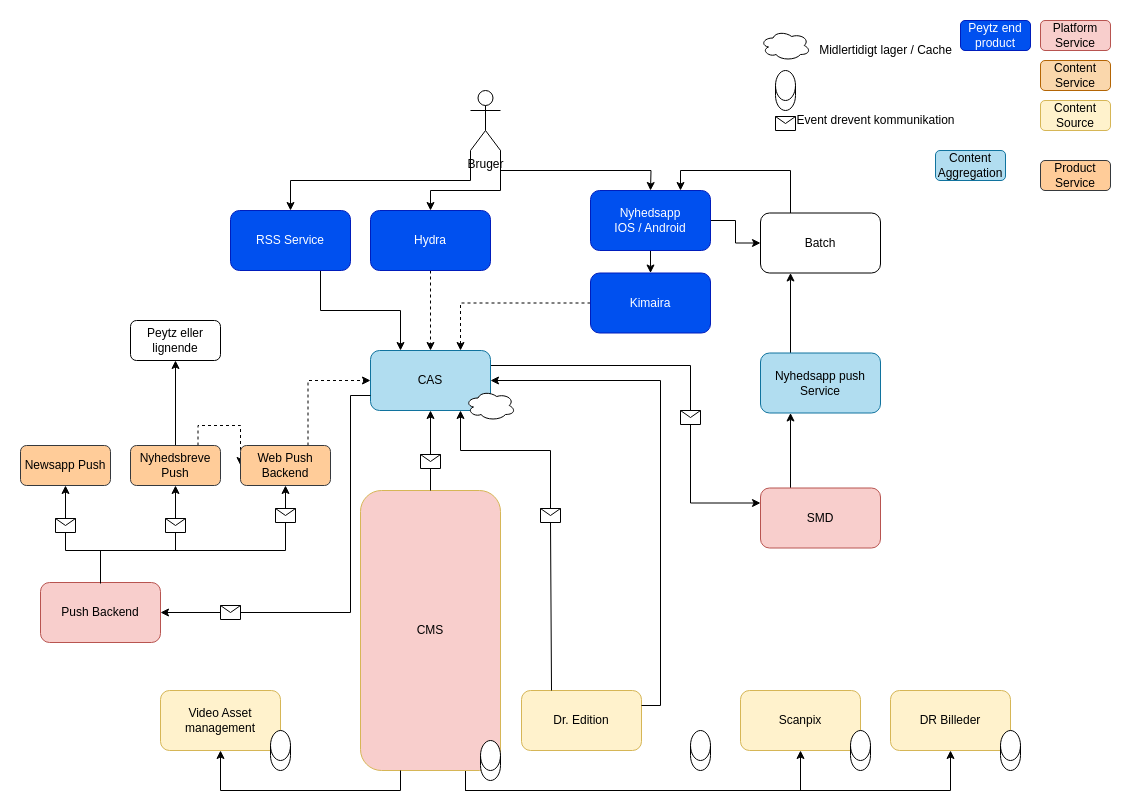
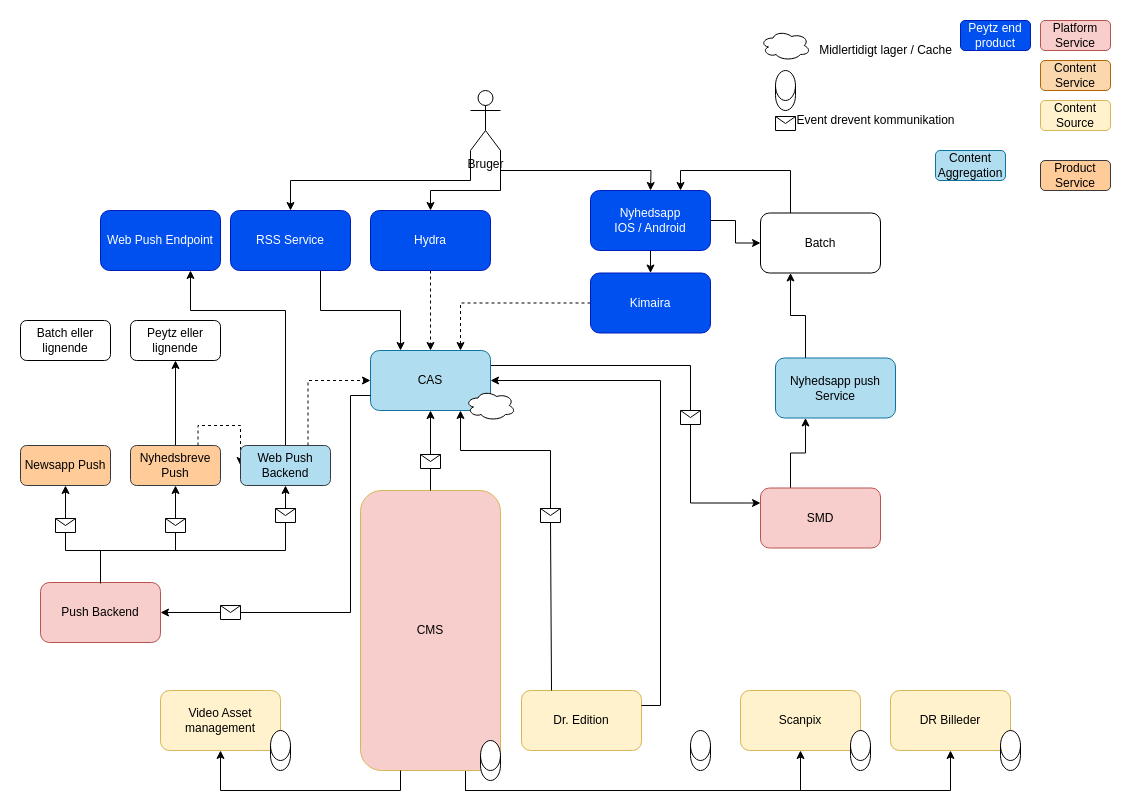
  <mxCell id="0" />
  <mxCell id="1" parent="0" />
  <mxCell id="2" style="edgeStyle=orthogonalEdgeStyle;rounded=0;jumpStyle=arc;orthogonalLoop=1;jettySize=auto;html=1;exitX=0.75;exitY=1;exitDx=0;exitDy=0;entryX=0.5;entryY=1;entryDx=0;entryDy=0;" edge="1" parent="1" source="4" target="29"><mxGeometry relative="1" as="geometry" /></mxCell>
  <mxCell id="3" style="edgeStyle=orthogonalEdgeStyle;rounded=0;jumpStyle=arc;orthogonalLoop=1;jettySize=auto;html=1;exitX=0.75;exitY=1;exitDx=0;exitDy=0;entryX=0.5;entryY=1;entryDx=0;entryDy=0;" edge="1" parent="1" source="4" target="31"><mxGeometry relative="1" as="geometry" /></mxCell>
  <mxCell id="4" value="CMS" style="rounded=1;whiteSpace=wrap;html=1;fillColor=#f8cecc;strokeColor=#d6b656;" vertex="1" parent="1"><mxGeometry x="360" y="490" width="140" height="280" as="geometry" /></mxCell>
  <mxCell id="5" style="edgeStyle=orthogonalEdgeStyle;rounded=0;orthogonalLoop=1;jettySize=auto;html=1;exitX=0.5;exitY=0;exitDx=0;exitDy=0;entryX=0.5;entryY=1;entryDx=0;entryDy=0;startArrow=none;" edge="1" parent="1" source="25" target="9"><mxGeometry relative="1" as="geometry" /></mxCell>
  <mxCell id="6" style="edgeStyle=orthogonalEdgeStyle;rounded=0;orthogonalLoop=1;jettySize=auto;html=1;exitX=0.5;exitY=1;exitDx=0;exitDy=0;entryX=0.5;entryY=0;entryDx=0;entryDy=0;dashed=1;" edge="1" parent="1" source="10" target="9"><mxGeometry relative="1" as="geometry" /></mxCell>
  <mxCell id="7" style="edgeStyle=orthogonalEdgeStyle;rounded=0;jumpStyle=arc;orthogonalLoop=1;jettySize=auto;html=1;exitX=1;exitY=0.25;exitDx=0;exitDy=0;entryX=0;entryY=0.25;entryDx=0;entryDy=0;strokeColor=#000000;" edge="1" parent="1" source="9" target="44"><mxGeometry relative="1" as="geometry"><Array as="points"><mxPoint x="690" y="365" /><mxPoint x="690" y="503" /></Array></mxGeometry></mxCell>
  <mxCell id="8" style="edgeStyle=orthogonalEdgeStyle;rounded=0;orthogonalLoop=1;jettySize=auto;html=1;exitX=0;exitY=0.25;exitDx=0;exitDy=0;entryX=1;entryY=0.5;entryDx=0;entryDy=0;startArrow=none;" edge="1" parent="1" target="21"><mxGeometry relative="1" as="geometry"><mxPoint x="220" y="608.5" as="sourcePoint" /><Array as="points"><mxPoint x="220" y="612" /></Array></mxGeometry></mxCell>
  <mxCell id="9" value="CAS" style="rounded=1;whiteSpace=wrap;html=1;fillColor=#b1ddf0;strokeColor=#10739e;" vertex="1" parent="1"><mxGeometry x="370" y="350" width="120" height="60" as="geometry" /></mxCell>
  <mxCell id="10" value="Hydra" style="rounded=1;whiteSpace=wrap;html=1;fillColor=#0050ef;strokeColor=#001DBC;fontColor=#ffffff;" vertex="1" parent="1"><mxGeometry x="370" y="210" width="120" height="60" as="geometry" /></mxCell>
  <mxCell id="11" style="edgeStyle=orthogonalEdgeStyle;rounded=0;orthogonalLoop=1;jettySize=auto;html=1;exitX=0.5;exitY=1;exitDx=0;exitDy=0;entryX=0.5;entryY=1;entryDx=0;entryDy=0;" edge="1" parent="1" target="12"><mxGeometry relative="1" as="geometry"><mxPoint x="400" y="770" as="sourcePoint" /><Array as="points"><mxPoint x="400" y="790" /><mxPoint x="220" y="790" /></Array></mxGeometry></mxCell>
  <mxCell id="12" value="Video Asset management" style="rounded=1;whiteSpace=wrap;html=1;fillColor=#fff2cc;strokeColor=#d6b656;" vertex="1" parent="1"><mxGeometry x="160" y="690" width="120" height="60" as="geometry" /></mxCell>
  <mxCell id="13" value="" style="shape=cylinder3;whiteSpace=wrap;html=1;boundedLbl=1;backgroundOutline=1;size=15;" vertex="1" parent="1"><mxGeometry x="480" y="740" width="20" height="40" as="geometry" /></mxCell>
  <mxCell id="14" value="" style="shape=cylinder3;whiteSpace=wrap;html=1;boundedLbl=1;backgroundOutline=1;size=15;" vertex="1" parent="1"><mxGeometry x="270" y="730" width="20" height="40" as="geometry" /></mxCell>
  <mxCell id="15" value="" style="edgeStyle=orthogonalEdgeStyle;rounded=0;jumpStyle=arc;orthogonalLoop=1;jettySize=auto;html=1;" edge="1" parent="1" source="17" target="46"><mxGeometry relative="1" as="geometry" /></mxCell>
  <mxCell id="16" style="edgeStyle=orthogonalEdgeStyle;rounded=0;jumpStyle=arc;orthogonalLoop=1;jettySize=auto;html=1;exitX=0.5;exitY=1;exitDx=0;exitDy=0;entryX=0.5;entryY=0;entryDx=0;entryDy=0;" edge="1" parent="1" source="17" target="49"><mxGeometry relative="1" as="geometry" /></mxCell>
  <mxCell id="17" value="Nyhedsapp&lt;br&gt;IOS / Android" style="rounded=1;whiteSpace=wrap;html=1;fillColor=#0050ef;strokeColor=#001DBC;fontColor=#ffffff;" vertex="1" parent="1"><mxGeometry x="590" y="190" width="120" height="60" as="geometry" /></mxCell>
  <mxCell id="18" style="edgeStyle=orthogonalEdgeStyle;rounded=0;orthogonalLoop=1;jettySize=auto;html=1;exitX=0.5;exitY=0;exitDx=0;exitDy=0;entryX=0.5;entryY=1;entryDx=0;entryDy=0;startArrow=none;" edge="1" parent="1" source="67" target="61"><mxGeometry relative="1" as="geometry" /></mxCell>
  <mxCell id="19" style="edgeStyle=orthogonalEdgeStyle;rounded=0;orthogonalLoop=1;jettySize=auto;html=1;exitX=0.5;exitY=0;exitDx=0;exitDy=0;entryX=0.5;entryY=1;entryDx=0;entryDy=0;startArrow=none;" edge="1" parent="1" source="65" target="64"><mxGeometry relative="1" as="geometry" /></mxCell>
  <mxCell id="20" style="edgeStyle=orthogonalEdgeStyle;rounded=0;orthogonalLoop=1;jettySize=auto;html=1;exitX=0.5;exitY=0;exitDx=0;exitDy=0;entryX=0.5;entryY=1;entryDx=0;entryDy=0;startArrow=none;" edge="1" parent="1" source="77" target="76"><mxGeometry relative="1" as="geometry"><Array as="points" /></mxGeometry></mxCell>
  <mxCell id="21" value="Push Backend" style="rounded=1;whiteSpace=wrap;html=1;fillColor=#f8cecc;strokeColor=#b85450;" vertex="1" parent="1"><mxGeometry x="40" y="582" width="120" height="60" as="geometry" /></mxCell>
  <mxCell id="22" style="edgeStyle=orthogonalEdgeStyle;rounded=0;orthogonalLoop=1;jettySize=auto;html=1;entryX=0.75;entryY=1;entryDx=0;entryDy=0;jumpStyle=arc;startArrow=none;exitX=0.5;exitY=0;exitDx=0;exitDy=0;" edge="1" parent="1" source="27" target="9"><mxGeometry relative="1" as="geometry"><Array as="points"><mxPoint x="550" y="450" /><mxPoint x="460" y="450" /></Array><mxPoint x="550" y="500" as="sourcePoint" /></mxGeometry></mxCell>
  <mxCell id="23" value="Dr. Edition" style="rounded=1;whiteSpace=wrap;html=1;fillColor=#fff2cc;strokeColor=#d6b656;" vertex="1" parent="1"><mxGeometry x="521" y="690" width="120" height="60" as="geometry" /></mxCell>
  <mxCell id="24" value="" style="shape=cylinder3;whiteSpace=wrap;html=1;boundedLbl=1;backgroundOutline=1;size=15;" vertex="1" parent="1"><mxGeometry x="690" y="730" width="20" height="40" as="geometry" /></mxCell>
  <mxCell id="25" value="" style="shape=message;html=1;outlineConnect=0;" vertex="1" parent="1"><mxGeometry x="420" y="454" width="20" height="14" as="geometry" /></mxCell>
  <mxCell id="26" value="" style="edgeStyle=orthogonalEdgeStyle;rounded=0;orthogonalLoop=1;jettySize=auto;html=1;exitX=0.5;exitY=0;exitDx=0;exitDy=0;entryX=0.5;entryY=1;entryDx=0;entryDy=0;endArrow=none;" edge="1" parent="1" source="4" target="25"><mxGeometry relative="1" as="geometry"><mxPoint x="430" y="500" as="sourcePoint" /><mxPoint x="430" y="410" as="targetPoint" /></mxGeometry></mxCell>
  <mxCell id="27" value="" style="shape=message;html=1;outlineConnect=0;" vertex="1" parent="1"><mxGeometry x="540" y="508" width="20" height="14" as="geometry" /></mxCell>
  <mxCell id="28" value="" style="edgeStyle=orthogonalEdgeStyle;rounded=0;orthogonalLoop=1;jettySize=auto;html=1;exitX=0.25;exitY=0;exitDx=0;exitDy=0;entryX=0.5;entryY=1;entryDx=0;entryDy=0;jumpStyle=arc;endArrow=none;" edge="1" parent="1" source="23" target="27"><mxGeometry relative="1" as="geometry"><Array as="points"><mxPoint x="551" y="550" /><mxPoint x="550" y="550" /></Array><mxPoint x="650" y="690" as="sourcePoint" /><mxPoint x="460" y="410" as="targetPoint" /></mxGeometry></mxCell>
  <mxCell id="29" value="Scanpix" style="rounded=1;whiteSpace=wrap;html=1;fillColor=#fff2cc;strokeColor=#d6b656;" vertex="1" parent="1"><mxGeometry x="740" y="690" width="120" height="60" as="geometry" /></mxCell>
  <mxCell id="30" value="" style="shape=cylinder3;whiteSpace=wrap;html=1;boundedLbl=1;backgroundOutline=1;size=15;" vertex="1" parent="1"><mxGeometry x="850" y="730" width="20" height="40" as="geometry" /></mxCell>
  <mxCell id="31" value="DR Billeder" style="rounded=1;whiteSpace=wrap;html=1;fillColor=#fff2cc;strokeColor=#d6b656;" vertex="1" parent="1"><mxGeometry x="890" y="690" width="120" height="60" as="geometry" /></mxCell>
  <mxCell id="32" value="" style="shape=cylinder3;whiteSpace=wrap;html=1;boundedLbl=1;backgroundOutline=1;size=15;" vertex="1" parent="1"><mxGeometry x="1000" y="730" width="20" height="40" as="geometry" /></mxCell>
  <mxCell id="33" style="edgeStyle=orthogonalEdgeStyle;rounded=0;jumpStyle=arc;orthogonalLoop=1;jettySize=auto;html=1;entryX=0.5;entryY=0;entryDx=0;entryDy=0;exitX=1;exitY=1;exitDx=0;exitDy=0;exitPerimeter=0;" edge="1" parent="1" source="36"><mxGeometry relative="1" as="geometry"><mxPoint x="500" y="160" as="sourcePoint" /><mxPoint x="430" y="210" as="targetPoint" /><Array as="points"><mxPoint x="500" y="190" /><mxPoint x="430" y="190" /></Array></mxGeometry></mxCell>
  <mxCell id="34" style="edgeStyle=orthogonalEdgeStyle;rounded=0;jumpStyle=arc;orthogonalLoop=1;jettySize=auto;html=1;exitX=1;exitY=1;exitDx=0;exitDy=0;exitPerimeter=0;" edge="1" parent="1" source="36"><mxGeometry relative="1" as="geometry"><mxPoint x="650" y="190" as="targetPoint" /></mxGeometry></mxCell>
  <mxCell id="35" style="edgeStyle=orthogonalEdgeStyle;rounded=0;orthogonalLoop=1;jettySize=auto;html=1;exitX=0;exitY=1;exitDx=0;exitDy=0;exitPerimeter=0;" edge="1" parent="1" source="36" target="39"><mxGeometry relative="1" as="geometry" /></mxCell>
  <mxCell id="36" value="Bruger" style="shape=umlActor;verticalLabelPosition=bottom;verticalAlign=top;html=1;outlineConnect=0;" vertex="1" parent="1"><mxGeometry x="470" y="90" width="30" height="60" as="geometry" /></mxCell>
  <mxCell id="37" value="" style="ellipse;shape=cloud;whiteSpace=wrap;html=1;" vertex="1" parent="1"><mxGeometry x="465" y="390" width="50" height="30" as="geometry" /></mxCell>
  <mxCell id="38" style="edgeStyle=orthogonalEdgeStyle;rounded=0;orthogonalLoop=1;jettySize=auto;html=1;exitX=0.75;exitY=1;exitDx=0;exitDy=0;entryX=0.25;entryY=0;entryDx=0;entryDy=0;" edge="1" parent="1" source="39" target="9"><mxGeometry relative="1" as="geometry" /></mxCell>
  <mxCell id="39" value="RSS Service" style="rounded=1;whiteSpace=wrap;html=1;fillColor=#0050ef;strokeColor=#001DBC;fontColor=#ffffff;" vertex="1" parent="1"><mxGeometry x="230" y="210" width="120" height="60" as="geometry" /></mxCell>
  <mxCell id="40" value="" style="endArrow=classic;html=1;exitX=1;exitY=0.25;exitDx=0;exitDy=0;entryX=1;entryY=0.5;entryDx=0;entryDy=0;jumpStyle=arc;rounded=0;" edge="1" parent="1" source="23" target="9"><mxGeometry width="50" height="50" relative="1" as="geometry"><mxPoint x="750" y="390" as="sourcePoint" /><mxPoint x="700" y="440" as="targetPoint" /><Array as="points"><mxPoint x="660" y="705" /><mxPoint x="660" y="380" /></Array></mxGeometry></mxCell>
  <mxCell id="41" style="edgeStyle=orthogonalEdgeStyle;rounded=0;jumpStyle=arc;orthogonalLoop=1;jettySize=auto;html=1;exitX=0.25;exitY=0;exitDx=0;exitDy=0;entryX=0.25;entryY=1;entryDx=0;entryDy=0;strokeColor=#000000;" edge="1" parent="1" source="42" target="46"><mxGeometry relative="1" as="geometry" /></mxCell>
- <mxCell id="42" value="Nyhedsapp push Service" style="rounded=1;whiteSpace=wrap;html=1;fillColor=#b1ddf0;strokeColor=#10739e;" vertex="1" parent="1"><mxGeometry x="760" y="352.5" width="120" height="60" as="geometry" /></mxCell>
+ <mxCell id="42" value="Nyhedsapp push Service" style="rounded=1;whiteSpace=wrap;html=1;fillColor=#b1ddf0;strokeColor=#10739e;" vertex="1" parent="1"><mxGeometry x="775" y="357.5" width="120" height="60" as="geometry" /></mxCell>
  <mxCell id="43" style="edgeStyle=orthogonalEdgeStyle;rounded=0;jumpStyle=arc;orthogonalLoop=1;jettySize=auto;html=1;exitX=0.25;exitY=0;exitDx=0;exitDy=0;entryX=0.25;entryY=1;entryDx=0;entryDy=0;strokeColor=#000000;" edge="1" parent="1" source="44" target="42"><mxGeometry relative="1" as="geometry" /></mxCell>
  <mxCell id="44" value="SMD" style="rounded=1;whiteSpace=wrap;html=1;fillColor=#f8cecc;strokeColor=#b85450;" vertex="1" parent="1"><mxGeometry x="760" y="487.5" width="120" height="60" as="geometry" /></mxCell>
  <mxCell id="45" style="edgeStyle=orthogonalEdgeStyle;rounded=0;jumpStyle=arc;orthogonalLoop=1;jettySize=auto;html=1;exitX=0.25;exitY=0;exitDx=0;exitDy=0;strokeColor=#000000;" edge="1" parent="1" source="46" target="17"><mxGeometry relative="1" as="geometry"><mxPoint x="680" y="210" as="targetPoint" /><Array as="points"><mxPoint x="790" y="170" /><mxPoint x="680" y="170" /></Array></mxGeometry></mxCell>
  <mxCell id="46" value="Batch" style="rounded=1;whiteSpace=wrap;html=1;fillColor=default;strokeColor=default;fontColor=default;" vertex="1" parent="1"><mxGeometry x="760" y="212.5" width="120" height="60" as="geometry" /></mxCell>
  <mxCell id="47" value="" style="shape=message;html=1;outlineConnect=0;" vertex="1" parent="1"><mxGeometry x="680" y="410" width="20" height="14" as="geometry" /></mxCell>
  <mxCell id="48" style="edgeStyle=orthogonalEdgeStyle;rounded=0;jumpStyle=arc;orthogonalLoop=1;jettySize=auto;html=1;exitX=0;exitY=0.5;exitDx=0;exitDy=0;entryX=0.75;entryY=0;entryDx=0;entryDy=0;dashed=1;" edge="1" parent="1" source="49" target="9"><mxGeometry relative="1" as="geometry" /></mxCell>
  <mxCell id="49" value="Kimaira" style="rounded=1;whiteSpace=wrap;html=1;fillColor=#0050ef;strokeColor=#001DBC;fontColor=#ffffff;" vertex="1" parent="1"><mxGeometry x="590" y="272.5" width="120" height="60" as="geometry" /></mxCell>
  <mxCell id="50" value="" style="ellipse;shape=cloud;whiteSpace=wrap;html=1;fillColor=default;strokeColor=default;fontColor=default;" vertex="1" parent="1"><mxGeometry x="760" y="30" width="50" height="30" as="geometry" /></mxCell>
  <mxCell id="51" value="" style="shape=cylinder3;whiteSpace=wrap;html=1;boundedLbl=1;backgroundOutline=1;size=15;fillColor=default;strokeColor=default;fontColor=default;" vertex="1" parent="1"><mxGeometry x="775" y="70" width="20" height="40" as="geometry" /></mxCell>
  <mxCell id="52" value="Midlertidigt lager / Cache" style="text;html=1;align=center;verticalAlign=middle;resizable=0;points=[];autosize=1;strokeColor=none;fillColor=none;fontColor=default;" vertex="1" parent="1"><mxGeometry x="810" y="40" width="150" height="20" as="geometry" /></mxCell>
  <mxCell id="53" value="Peytz end product" style="rounded=1;whiteSpace=wrap;html=1;fillColor=#0050ef;strokeColor=#001DBC;fontColor=#ffffff;" vertex="1" parent="1"><mxGeometry x="960" y="20" width="70" height="30" as="geometry" /></mxCell>
  <mxCell id="54" value="Product Service" style="rounded=1;whiteSpace=wrap;html=1;fillColor=#ffcc99;strokeColor=#36393d;fontColor=default;" vertex="1" parent="1"><mxGeometry x="1040" y="160" width="70" height="30" as="geometry" /></mxCell>
  <mxCell id="55" value="Content Aggregation" style="rounded=1;whiteSpace=wrap;html=1;fillColor=#b1ddf0;strokeColor=#10739e;fontColor=default;" vertex="1" parent="1"><mxGeometry x="935" y="150" width="70" height="30" as="geometry" /></mxCell>
  <mxCell id="56" value="Platform Service" style="rounded=1;whiteSpace=wrap;html=1;fillColor=#f8cecc;strokeColor=#b85450;fontColor=default;" vertex="1" parent="1"><mxGeometry x="1040" y="20" width="70" height="30" as="geometry" /></mxCell>
  <mxCell id="57" value="Content Service" style="rounded=1;whiteSpace=wrap;html=1;fillColor=#fad7ac;strokeColor=#b46504;fontColor=default;" vertex="1" parent="1"><mxGeometry x="1040" y="60" width="70" height="30" as="geometry" /></mxCell>
  <mxCell id="58" value="Content Source" style="rounded=1;whiteSpace=wrap;html=1;fillColor=#fff2cc;strokeColor=#d6b656;fontColor=default;" vertex="1" parent="1"><mxGeometry x="1040" y="100" width="70" height="30" as="geometry" /></mxCell>
  <mxCell id="59" value="" style="shape=message;html=1;outlineConnect=0;fillColor=default;strokeColor=default;fontColor=default;" vertex="1" parent="1"><mxGeometry x="775" y="116" width="20" height="14" as="geometry" /></mxCell>
  <mxCell id="60" value="Event drevent kommunikation" style="text;html=1;align=center;verticalAlign=middle;resizable=0;points=[];autosize=1;strokeColor=none;fillColor=none;fontColor=default;" vertex="1" parent="1"><mxGeometry x="790" y="110" width="170" height="20" as="geometry" /></mxCell>
  <mxCell id="61" value="Newsapp Push" style="rounded=1;whiteSpace=wrap;html=1;fillColor=#ffcc99;strokeColor=#36393d;fontColor=default;" vertex="1" parent="1"><mxGeometry x="20" y="445" width="90" height="40" as="geometry" /></mxCell>
  <mxCell id="62" style="edgeStyle=orthogonalEdgeStyle;rounded=0;orthogonalLoop=1;jettySize=auto;html=1;exitX=0.5;exitY=0;exitDx=0;exitDy=0;entryX=0.5;entryY=1;entryDx=0;entryDy=0;" edge="1" parent="1" source="64" target="72"><mxGeometry relative="1" as="geometry" /></mxCell>
  <mxCell id="63" style="edgeStyle=orthogonalEdgeStyle;rounded=0;orthogonalLoop=1;jettySize=auto;html=1;exitX=0.75;exitY=0;exitDx=0;exitDy=0;dashed=1;" edge="1" parent="1" source="64" target="76"><mxGeometry relative="1" as="geometry" /></mxCell>
  <mxCell id="64" value="Nyhedsbreve Push" style="rounded=1;whiteSpace=wrap;html=1;fillColor=#ffcc99;strokeColor=#36393d;fontColor=default;" vertex="1" parent="1"><mxGeometry x="130" y="445" width="90" height="40" as="geometry" /></mxCell>
  <mxCell id="65" value="" style="shape=message;html=1;outlineConnect=0;" vertex="1" parent="1"><mxGeometry x="165" y="518" width="20" height="14" as="geometry" /></mxCell>
  <mxCell id="66" value="" style="edgeStyle=orthogonalEdgeStyle;rounded=0;orthogonalLoop=1;jettySize=auto;html=1;exitX=0.5;exitY=0;exitDx=0;exitDy=0;endArrow=none;entryX=0.5;entryY=1;entryDx=0;entryDy=0;" edge="1" parent="1" target="65"><mxGeometry relative="1" as="geometry"><mxPoint x="100" y="583" as="sourcePoint" /><mxPoint x="175" y="552" as="targetPoint" /><Array as="points"><mxPoint x="100" y="550" /><mxPoint x="175" y="550" /></Array></mxGeometry></mxCell>
  <mxCell id="67" value="" style="shape=message;html=1;outlineConnect=0;" vertex="1" parent="1"><mxGeometry x="55" y="518" width="20" height="14" as="geometry" /></mxCell>
  <mxCell id="68" value="" style="edgeStyle=orthogonalEdgeStyle;rounded=0;orthogonalLoop=1;jettySize=auto;html=1;exitX=0.5;exitY=0;exitDx=0;exitDy=0;entryX=0.5;entryY=1;entryDx=0;entryDy=0;endArrow=none;" edge="1" parent="1" source="21" target="67"><mxGeometry relative="1" as="geometry"><mxPoint x="100" y="582" as="sourcePoint" /><mxPoint x="65" y="422" as="targetPoint" /><Array as="points"><mxPoint x="100" y="550" /><mxPoint x="65" y="550" /></Array></mxGeometry></mxCell>
  <mxCell id="69" value="" style="shape=message;html=1;outlineConnect=0;" vertex="1" parent="1"><mxGeometry x="220" y="605" width="20" height="14" as="geometry" /></mxCell>
  <mxCell id="70" value="" style="edgeStyle=orthogonalEdgeStyle;rounded=0;orthogonalLoop=1;jettySize=auto;html=1;exitX=0;exitY=0.75;exitDx=0;exitDy=0;entryX=1;entryY=0.5;entryDx=0;entryDy=0;endArrow=none;" edge="1" parent="1" source="9" target="69"><mxGeometry relative="1" as="geometry"><mxPoint x="370" y="365" as="sourcePoint" /><mxPoint x="160" y="530" as="targetPoint" /><Array as="points"><mxPoint x="350" y="395" /><mxPoint x="350" y="612" /></Array></mxGeometry></mxCell>
+ <mxCell id="71" value="Batch eller lignende" style="rounded=1;whiteSpace=wrap;html=1;fillColor=default;strokeColor=default;fontColor=default;" vertex="1" parent="1"><mxGeometry x="20" y="320" width="90" height="40" as="geometry" /></mxCell>
  <mxCell id="72" value="Peytz eller lignende" style="rounded=1;whiteSpace=wrap;html=1;fillColor=default;strokeColor=default;fontColor=default;" vertex="1" parent="1"><mxGeometry x="130" y="320" width="90" height="40" as="geometry" /></mxCell>
+ <mxCell id="73" value="Web Push Endpoint" style="rounded=1;whiteSpace=wrap;html=1;fillColor=#0050ef;strokeColor=#001DBC;fontColor=#ffffff;" vertex="1" parent="1"><mxGeometry x="100" y="210" width="120" height="60" as="geometry" /></mxCell>
+ <mxCell id="74" style="edgeStyle=orthogonalEdgeStyle;rounded=0;orthogonalLoop=1;jettySize=auto;html=1;exitX=0.5;exitY=0;exitDx=0;exitDy=0;entryX=0.75;entryY=1;entryDx=0;entryDy=0;" edge="1" parent="1" source="76" target="73"><mxGeometry relative="1" as="geometry"><Array as="points"><mxPoint x="285" y="310" /><mxPoint x="190" y="310" /></Array></mxGeometry></mxCell>
  <mxCell id="75" style="edgeStyle=orthogonalEdgeStyle;rounded=0;orthogonalLoop=1;jettySize=auto;html=1;exitX=0.75;exitY=0;exitDx=0;exitDy=0;entryX=0;entryY=0.5;entryDx=0;entryDy=0;dashed=1;" edge="1" parent="1" source="76" target="9"><mxGeometry relative="1" as="geometry" /></mxCell>
- <mxCell id="76" value="Web Push Backend" style="rounded=1;whiteSpace=wrap;html=1;fillColor=#ffcc99;strokeColor=#36393d;fontColor=default;" vertex="1" parent="1"><mxGeometry x="240" y="445" width="90" height="40" as="geometry" /></mxCell>
+ <mxCell id="76" value="Web Push Backend" style="rounded=1;whiteSpace=wrap;html=1;fillColor=#b1ddf0;strokeColor=#36393d;fontColor=default;" vertex="1" parent="1"><mxGeometry x="240" y="445" width="90" height="40" as="geometry" /></mxCell>
  <mxCell id="77" value="" style="shape=message;html=1;outlineConnect=0;" vertex="1" parent="1"><mxGeometry x="275" y="508" width="20" height="14" as="geometry" /></mxCell>
  <mxCell id="78" value="" style="edgeStyle=orthogonalEdgeStyle;rounded=0;orthogonalLoop=1;jettySize=auto;html=1;exitX=0.5;exitY=0;exitDx=0;exitDy=0;entryX=0.5;entryY=1;entryDx=0;entryDy=0;endArrow=none;" edge="1" parent="1" source="21" target="77"><mxGeometry relative="1" as="geometry"><mxPoint x="100" y="582" as="sourcePoint" /><mxPoint x="285" y="485" as="targetPoint" /><Array as="points"><mxPoint x="100" y="550" /><mxPoint x="285" y="550" /></Array></mxGeometry></mxCell>
